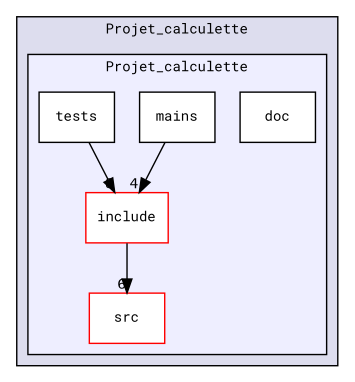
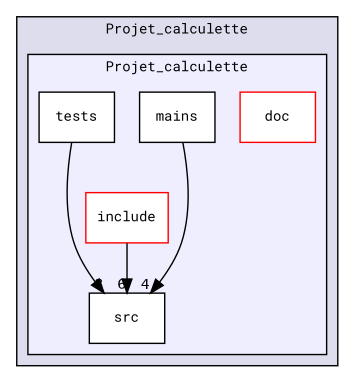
  digraph {
    compound=true
    fontname="Roboto Mono"
    node [color=black fillcolor=white fontname="Roboto Mono" fontsize=10 shape=box style=filled]
    edge [fontname="Roboto Mono" labeldistance=1.5 labelfontname=Helvetica labelfontsize=10]
-   n1 [label=doc]
+   n1 [color=red label=doc]
    n2 [color=red label=include]
    n3 [label=mains]
-   n4 [color=red label=src]
+   n4 [label=src]
    n5 [label=tests]
    subgraph cluster_1 {
      bgcolor="#ddddee"
      fontsize=10
      label=Projet_calculette
      pencolor=black
      subgraph cluster_2 {
        bgcolor="#eeeeff"
        fontsize=10
        label=Projet_calculette
        pencolor=black
        n1
        n2
        n3
        n4
        n5
      }
    }
    n2 -> n4 [headlabel=6]
-   n3 -> n2 [headlabel=4]
-   n5 -> n2 [headlabel=8]
+   n3 -> n4 [headlabel=4]
+   n5 -> n4 [headlabel=8]
  }
